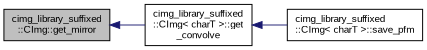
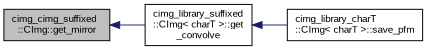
  digraph {
    fontname="Liberation Sans"
    rankdir=LR
    node [color=black fillcolor=white fontname="Liberation Sans" fontsize=10 shape=record style=filled]
    edge [color=midnightblue dir=back fontname="Liberation Sans" fontsize=10 labelfontname=Helvetica labelfontsize=10 style=solid]
-   n1 [fillcolor=grey75 fontcolor=black height=0.2 label="cimg_library_suffixed\l::CImg::get_mirror" width=0.4]
+   n1 [fillcolor=grey75 fontcolor=black height=0.2 label="cimg_cimg_suffixed\l::CImg::get_mirror" width=0.4]
    n2 [height=0.2 label="cimg_library_suffixed\l::CImg\< charT \>::get\l_convolve" width=0.4]
-   n3 [height=0.2 label="cimg_library_suffixed\l::CImg\< charT \>::save_pfm" width=0.4]
+   n3 [height=0.2 label="cimg_library_charT\l::CImg\< charT \>::save_pfm" width=0.4]
    n1 -> n2
    n2 -> n3
  }
